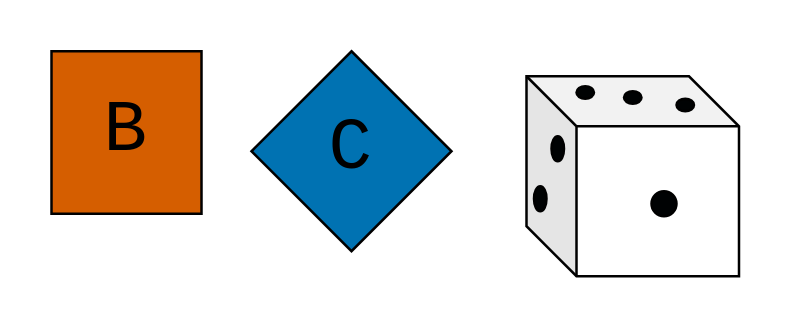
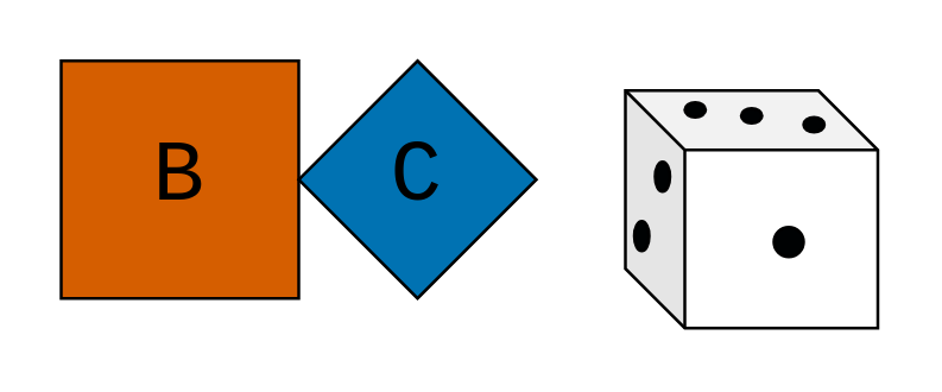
  <mxCell id="0" />
  <mxCell id="1" parent="0" />
- <mxCell id="2" value="&lt;font style=&quot;font-size: 29px;&quot; face=&quot;Courier New&quot;&gt;B&lt;/font&gt;" style="whiteSpace=wrap;html=1;aspect=fixed;fillColor=#d55e00;" vertex="1" parent="1"><mxGeometry x="20" y="20" width="60" height="65" as="geometry" /></mxCell>
+ <mxCell id="2" value="&lt;font style=&quot;font-size: 29px;&quot; face=&quot;Courier New&quot;&gt;B&lt;/font&gt;" style="whiteSpace=wrap;html=1;aspect=fixed;fillColor=#d55e00;" vertex="1" parent="1"><mxGeometry x="20" y="20" width="80" height="80" as="geometry" /></mxCell>
  <mxCell id="3" value="&lt;font style=&quot;font-size: 29px;&quot; face=&quot;Courier New&quot;&gt;C&lt;/font&gt;" style="rhombus;whiteSpace=wrap;html=1;aspect=fixed;fillColor=#0072b2;" vertex="1" parent="1"><mxGeometry x="100" y="20" width="80" height="80" as="geometry" /></mxCell>
  <mxCell id="4" value="" style="shape=cube;whiteSpace=wrap;html=1;boundedLbl=1;backgroundOutline=1;darkOpacity=0.05;darkOpacity2=0.1;fontFamily=Courier New;fontSize=29;" vertex="1" parent="1"><mxGeometry x="210" y="30" width="85" height="80" as="geometry" /></mxCell>
  <mxCell id="5" value="" style="ellipse;whiteSpace=wrap;html=1;aspect=fixed;fontFamily=Courier New;fontSize=29;fillColor=#000203;" vertex="1" parent="1"><mxGeometry x="260" y="76" width="10" height="10" as="geometry" /></mxCell>
  <mxCell id="6" value="" style="ellipse;whiteSpace=wrap;html=1;fontFamily=Courier New;fontSize=29;fillColor=#000203;" vertex="1" parent="1"><mxGeometry x="220" y="54" width="5" height="10" as="geometry" /></mxCell>
  <mxCell id="7" value="" style="ellipse;whiteSpace=wrap;html=1;fontFamily=Courier New;fontSize=29;fillColor=#000203;" vertex="1" parent="1"><mxGeometry x="213" y="74" width="5" height="10" as="geometry" /></mxCell>
  <mxCell id="8" value="" style="ellipse;whiteSpace=wrap;html=1;fontFamily=Courier New;fontSize=29;fillColor=#000203;" vertex="1" parent="1"><mxGeometry x="230" y="34" width="7" height="5" as="geometry" /></mxCell>
  <mxCell id="9" value="" style="ellipse;whiteSpace=wrap;html=1;fontFamily=Courier New;fontSize=29;fillColor=#000203;" vertex="1" parent="1"><mxGeometry x="249" y="36" width="7" height="5" as="geometry" /></mxCell>
  <mxCell id="10" value="" style="ellipse;whiteSpace=wrap;html=1;fontFamily=Courier New;fontSize=29;fillColor=#000203;" vertex="1" parent="1"><mxGeometry x="270" y="39" width="7" height="5" as="geometry" /></mxCell>
